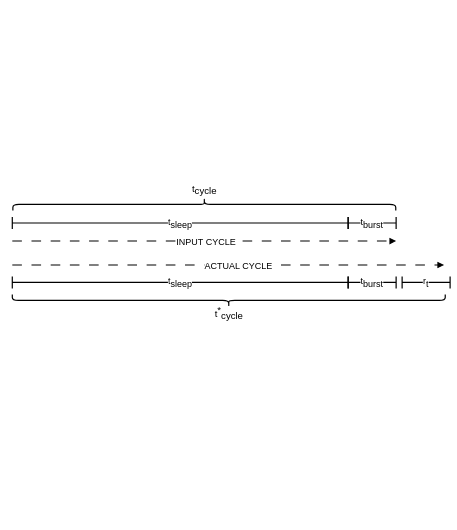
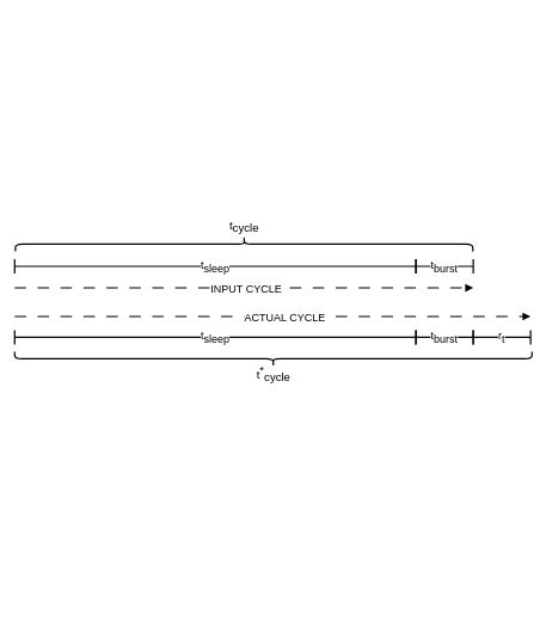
  <mxCell id="0" />
  <mxCell id="1" parent="0" />
  <mxCell id="2" value="" style="endArrow=block;dashed=1;html=1;dashPattern=8 8;strokeWidth=2;jumpStyle=none;rounded=1;strokeColor=#000000;startSize=1;endSize=6;targetPerimeterSpacing=1;sourcePerimeterSpacing=1;align=center;fontColor=#000000;fontSize=15;" parent="1" edge="1"><mxGeometry width="50" height="50" relative="1" as="geometry"><mxPoint x="20" y="401" as="sourcePoint" /><mxPoint x="660" y="401" as="targetPoint" /></mxGeometry></mxCell>
  <mxCell id="3" value="INPUT CYCLE" style="edgeLabel;html=1;align=center;verticalAlign=middle;resizable=0;points=[];fontSize=15;fontColor=#000000;" parent="2" vertex="1" connectable="0"><mxGeometry x="0.006" relative="1" as="geometry"><mxPoint as="offset" /></mxGeometry></mxCell>
  <mxCell id="4" value="" style="endArrow=block;dashed=1;html=1;dashPattern=8 8;strokeWidth=2;jumpStyle=none;rounded=1;strokeColor=#000000;startSize=1;endSize=6;targetPerimeterSpacing=1;sourcePerimeterSpacing=1;labelBorderColor=none;labelBackgroundColor=default;fontColor=#000000;fontSize=15;" parent="1" edge="1"><mxGeometry width="50" height="50" relative="1" as="geometry"><mxPoint x="20" y="441" as="sourcePoint" /><mxPoint x="740" y="441" as="targetPoint" /></mxGeometry></mxCell>
  <mxCell id="5" value="ACTUAL CYCLE" style="edgeLabel;html=1;align=center;verticalAlign=middle;resizable=0;points=[];fontSize=15;fontColor=#000000;" parent="4" vertex="1" connectable="0"><mxGeometry x="0.044" relative="1" as="geometry"><mxPoint as="offset" /></mxGeometry></mxCell>
  <mxCell id="6" value="" style="shape=curlyBracket;whiteSpace=wrap;html=1;rounded=1;labelPosition=left;verticalLabelPosition=middle;align=right;verticalAlign=middle;rotation=90;fontColor=#000000;strokeColor=#000000;strokeWidth=2;" parent="1" vertex="1"><mxGeometry x="330.18" y="20.79" width="20" height="638.43" as="geometry" /></mxCell>
- <mxCell id="7" value="&lt;font style=&quot;font-size: 15px;&quot;&gt;r&lt;sub style=&quot;font-size: 15px;&quot;&gt;t&lt;/sub&gt;&lt;/font&gt;" style="shape=crossbar;whiteSpace=wrap;html=1;rounded=1;labelBorderColor=none;labelBackgroundColor=default;fontColor=#000000;strokeColor=#000000;strokeWidth=2;fontSize=15;" parent="1" vertex="1"><mxGeometry x="670" y="460" width="80" height="20" as="geometry" /></mxCell>
+ <mxCell id="7" value="&lt;font style=&quot;font-size: 15px;&quot;&gt;r&lt;sub style=&quot;font-size: 15px;&quot;&gt;t&lt;/sub&gt;&lt;/font&gt;" style="shape=crossbar;whiteSpace=wrap;html=1;rounded=1;labelBorderColor=none;labelBackgroundColor=default;fontColor=#000000;strokeColor=#000000;strokeWidth=2;fontSize=15;" parent="1" vertex="1"><mxGeometry x="660" y="460" width="80" height="20" as="geometry" /></mxCell>
  <mxCell id="8" value="&lt;font style=&quot;font-size: 15px;&quot;&gt;t&lt;sub style=&quot;font-size: 15px;&quot;&gt;sleep&lt;/sub&gt;&lt;/font&gt;" style="shape=crossbar;whiteSpace=wrap;html=1;rounded=1;labelBorderColor=none;labelBackgroundColor=default;fontColor=#000000;strokeColor=#000000;strokeWidth=2;fontSize=15;" parent="1" vertex="1"><mxGeometry x="20" y="361" width="560" height="20" as="geometry" /></mxCell>
  <mxCell id="9" value="&lt;font style=&quot;font-size: 15px;&quot;&gt;t&lt;sub style=&quot;font-size: 15px;&quot;&gt;burst&lt;/sub&gt;&lt;/font&gt;" style="shape=crossbar;whiteSpace=wrap;html=1;rounded=1;labelBorderColor=none;labelBackgroundColor=default;fontColor=#000000;strokeColor=#000000;strokeWidth=2;fontSize=15;" parent="1" vertex="1"><mxGeometry x="580" y="361" width="80" height="20" as="geometry" /></mxCell>
  <mxCell id="10" value="&lt;font style=&quot;font-size: 16px;&quot;&gt;t&lt;sub style=&quot;font-size: 16px;&quot;&gt;cycle&lt;/sub&gt;&lt;/font&gt;" style="text;html=1;align=center;verticalAlign=middle;resizable=0;points=[];autosize=1;strokeColor=none;fillColor=none;fontSize=16;rounded=1;fontColor=#000000;" parent="1" vertex="1"><mxGeometry x="310.18" y="295" width="60" height="40" as="geometry" /></mxCell>
  <mxCell id="11" value="&lt;font style=&quot;font-size: 16px;&quot;&gt;&lt;font style=&quot;font-size: 16px;&quot;&gt;t&lt;/font&gt;&lt;sup style=&quot;font-size: 16px;&quot;&gt;*&lt;/sup&gt;&lt;sub style=&quot;font-size: 16px;&quot;&gt;cycle&lt;/sub&gt;&lt;/font&gt;" style="text;html=1;align=center;verticalAlign=middle;resizable=0;points=[];autosize=1;strokeColor=none;fillColor=none;fontSize=16;rounded=1;fontColor=#000000;" parent="1" vertex="1"><mxGeometry x="345.95" y="501" width="70" height="40" as="geometry" /></mxCell>
  <mxCell id="12" value="&lt;font style=&quot;font-size: 15px;&quot;&gt;t&lt;sub style=&quot;font-size: 15px;&quot;&gt;sleep&lt;/sub&gt;&lt;/font&gt;" style="shape=crossbar;whiteSpace=wrap;html=1;rounded=1;labelBorderColor=none;labelBackgroundColor=default;fontColor=#000000;strokeColor=#000000;strokeWidth=2;fontSize=15;" parent="1" vertex="1"><mxGeometry x="20" y="460" width="560" height="20" as="geometry" /></mxCell>
  <mxCell id="13" value="&lt;font style=&quot;font-size: 15px;&quot;&gt;t&lt;sub style=&quot;font-size: 15px;&quot;&gt;burst&lt;/sub&gt;&lt;/font&gt;" style="shape=crossbar;whiteSpace=wrap;html=1;rounded=1;labelBorderColor=none;labelBackgroundColor=default;fontColor=#000000;strokeColor=#000000;strokeWidth=2;fontSize=15;" parent="1" vertex="1"><mxGeometry x="580" y="460" width="80" height="20" as="geometry" /></mxCell>
  <mxCell id="14" value="" style="shape=curlyBracket;whiteSpace=wrap;html=1;rounded=1;labelPosition=left;verticalLabelPosition=middle;align=right;verticalAlign=middle;labelBackgroundColor=none;labelBorderColor=none;strokeColor=#000000;fontSize=16;fontColor=#000000;rotation=-90;strokeWidth=2;" parent="1" vertex="1"><mxGeometry x="370.95" y="139.06" width="20" height="721.88" as="geometry" /></mxCell>
